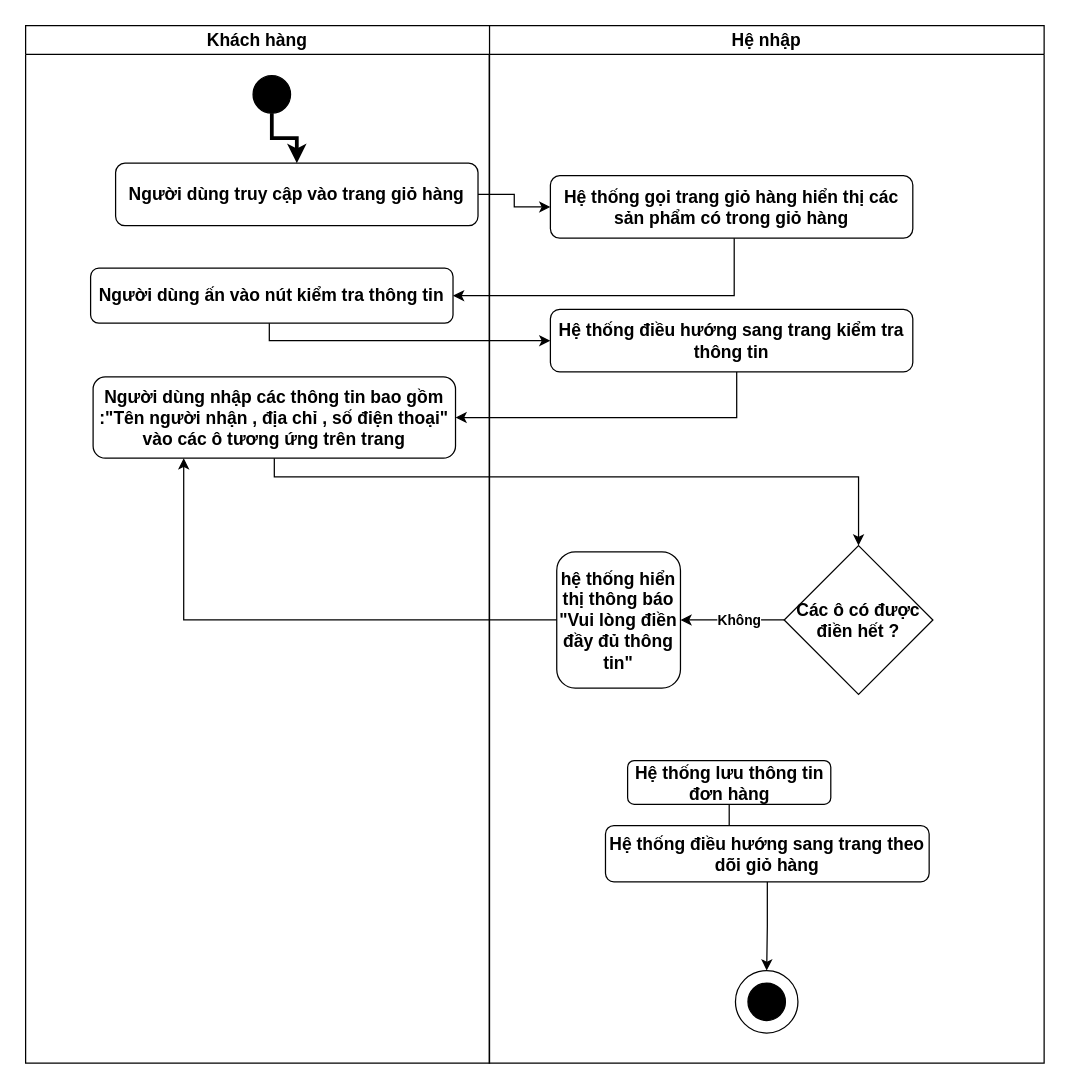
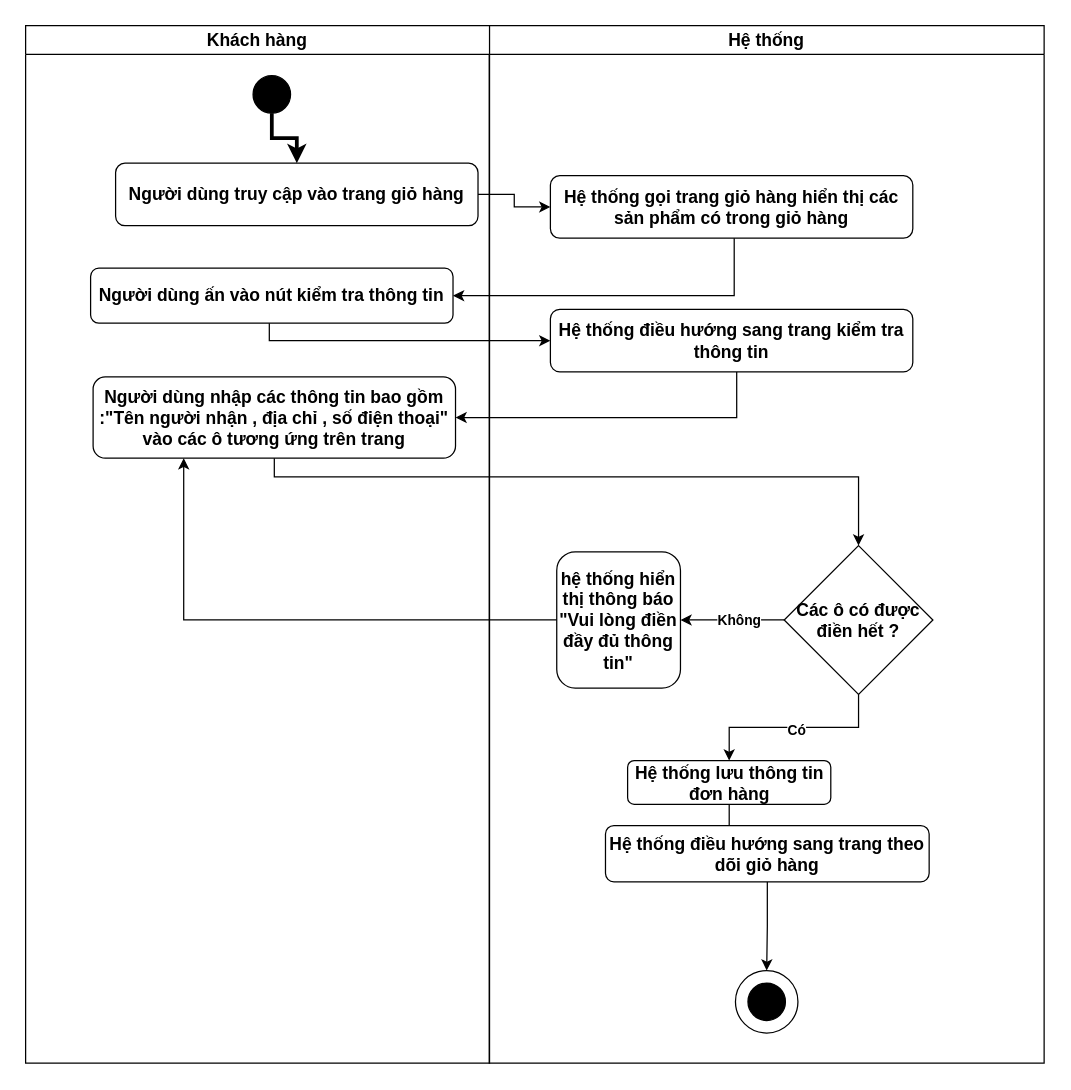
  <mxCell id="0" />
  <mxCell id="1" parent="0" />
- <mxCell id="2" value="Hệ nhập" style="swimlane;whiteSpace=wrap;html=1;fontSize=14;" parent="1" vertex="1"><mxGeometry x="391" y="20" width="444" height="830" as="geometry" /></mxCell>
+ <mxCell id="2" value="Hệ thống" style="swimlane;whiteSpace=wrap;html=1;fontSize=14;" parent="1" vertex="1"><mxGeometry x="391" y="20" width="444" height="830" as="geometry" /></mxCell>
  <mxCell id="3" value="Hệ thống gọi trang giỏ hàng hiển thị các sản phẩm có trong giỏ hàng" style="rounded=1;whiteSpace=wrap;html=1;strokeWidth=1;fontSize=14;fontStyle=1" parent="2" vertex="1"><mxGeometry x="48.92" y="120" width="290" height="50" as="geometry" /></mxCell>
  <mxCell id="4" style="edgeStyle=orthogonalEdgeStyle;rounded=0;orthogonalLoop=1;jettySize=auto;html=1;entryX=1;entryY=0.5;entryDx=0;entryDy=0;" edge="1" parent="2" source="8" target="12"><mxGeometry relative="1" as="geometry" /></mxCell>
  <mxCell id="5" value="&lt;b&gt;Không&lt;/b&gt;" style="edgeLabel;html=1;align=center;verticalAlign=middle;resizable=0;points=[];" vertex="1" connectable="0" parent="4"><mxGeometry x="-0.113" relative="1" as="geometry"><mxPoint as="offset" /></mxGeometry></mxCell>
+ <mxCell id="6" style="edgeStyle=orthogonalEdgeStyle;rounded=0;orthogonalLoop=1;jettySize=auto;html=1;entryX=0.5;entryY=0;entryDx=0;entryDy=0;" edge="1" parent="2" source="8" target="14"><mxGeometry relative="1" as="geometry" /></mxCell>
+ <mxCell id="7" value="&lt;b&gt;Có&lt;/b&gt;" style="edgeLabel;html=1;align=center;verticalAlign=middle;resizable=0;points=[];" vertex="1" connectable="0" parent="6"><mxGeometry x="-0.018" y="2" relative="1" as="geometry"><mxPoint as="offset" /></mxGeometry></mxCell>
  <mxCell id="8" value="Các ô có được&lt;br&gt;điền hết ?" style="rhombus;whiteSpace=wrap;html=1;fontStyle=1;fontSize=14;" parent="2" vertex="1"><mxGeometry x="236" y="416" width="119" height="119" as="geometry" /></mxCell>
  <mxCell id="9" value="Hệ thống điều hướng sang trang kiểm tra thông tin" style="rounded=1;whiteSpace=wrap;html=1;strokeWidth=1;fontSize=14;fontStyle=1" vertex="1" parent="2"><mxGeometry x="48.92" y="227" width="290" height="50" as="geometry" /></mxCell>
  <mxCell id="10" value="" style="ellipse;whiteSpace=wrap;html=1;strokeColor=#000000;fillColor=#000000;strokeWidth=1;fontSize=14;fontStyle=1" parent="2" vertex="1"><mxGeometry x="207" y="766" width="30" height="30" as="geometry" /></mxCell>
  <mxCell id="11" value="" style="ellipse;whiteSpace=wrap;html=1;gradientColor=default;fillColor=none;fontSize=14;" parent="2" vertex="1"><mxGeometry x="197" y="756" width="50" height="50" as="geometry" /></mxCell>
  <mxCell id="12" value="hệ thống hiển thị thông báo&lt;br&gt;&quot;Vui lòng điền đầy đủ thông tin&quot;" style="rounded=1;whiteSpace=wrap;html=1;strokeWidth=1;fontSize=14;fontStyle=1" vertex="1" parent="2"><mxGeometry x="54" y="421" width="99" height="109" as="geometry" /></mxCell>
  <mxCell id="13" style="edgeStyle=orthogonalEdgeStyle;rounded=0;orthogonalLoop=1;jettySize=auto;html=1;" edge="1" parent="2" source="14" target="16"><mxGeometry relative="1" as="geometry" /></mxCell>
  <mxCell id="14" value="Hệ thống lưu thông tin đơn hàng" style="rounded=1;whiteSpace=wrap;html=1;strokeWidth=1;fontSize=14;fontStyle=1" vertex="1" parent="2"><mxGeometry x="110.71" y="588" width="162.58" height="35" as="geometry" /></mxCell>
  <mxCell id="15" style="edgeStyle=orthogonalEdgeStyle;rounded=0;orthogonalLoop=1;jettySize=auto;html=1;" edge="1" parent="2" source="16" target="11"><mxGeometry relative="1" as="geometry" /></mxCell>
  <mxCell id="16" value="Hệ thống điều hướng sang trang theo dõi giỏ hàng" style="rounded=1;whiteSpace=wrap;html=1;strokeWidth=1;fontSize=14;fontStyle=1" vertex="1" parent="2"><mxGeometry x="93" y="640" width="259" height="45" as="geometry" /></mxCell>
  <mxCell id="17" value="Khách hàng" style="swimlane;whiteSpace=wrap;html=1;fontSize=14;" parent="1" vertex="1"><mxGeometry x="20" y="20" width="371.22" height="830" as="geometry" /></mxCell>
  <mxCell id="18" value="" style="ellipse;whiteSpace=wrap;html=1;strokeColor=#000000;fillColor=#000000;strokeWidth=1;fontSize=14;fontStyle=1" parent="17" vertex="1"><mxGeometry x="182" y="40" width="30" height="30" as="geometry" /></mxCell>
  <mxCell id="19" value="Người dùng truy cập vào trang giỏ hàng" style="rounded=1;whiteSpace=wrap;html=1;strokeWidth=1;fontSize=14;fontStyle=1" parent="17" vertex="1"><mxGeometry x="72" y="110" width="290" height="50" as="geometry" /></mxCell>
  <mxCell id="20" style="edgeStyle=orthogonalEdgeStyle;rounded=0;orthogonalLoop=1;jettySize=auto;html=1;strokeWidth=3;fontSize=14;fontStyle=1" parent="17" source="18" target="19" edge="1"><mxGeometry relative="1" as="geometry" /></mxCell>
  <mxCell id="21" value="Người dùng ấn vào nút kiểm tra thông tin" style="rounded=1;whiteSpace=wrap;html=1;strokeWidth=1;fontSize=14;fontStyle=1" parent="17" vertex="1"><mxGeometry x="52" y="194" width="290" height="44" as="geometry" /></mxCell>
  <mxCell id="22" value="Người dùng nhập các thông tin bao gồm &lt;br&gt;:&quot;Tên người nhận , địa chỉ , số điện thoại&quot;&lt;br&gt;vào các ô tương ứng trên trang" style="rounded=1;whiteSpace=wrap;html=1;strokeWidth=1;fontSize=14;fontStyle=1" vertex="1" parent="17"><mxGeometry x="54" y="281" width="290" height="65" as="geometry" /></mxCell>
  <mxCell id="23" style="edgeStyle=orthogonalEdgeStyle;rounded=0;orthogonalLoop=1;jettySize=auto;html=1;entryX=0;entryY=0.5;entryDx=0;entryDy=0;fontSize=14;" parent="1" source="19" target="3" edge="1"><mxGeometry relative="1" as="geometry" /></mxCell>
  <mxCell id="24" style="edgeStyle=orthogonalEdgeStyle;rounded=0;orthogonalLoop=1;jettySize=auto;html=1;entryX=1;entryY=0.5;entryDx=0;entryDy=0;fontSize=14;" parent="1" source="3" target="21" edge="1"><mxGeometry relative="1" as="geometry"><Array as="points"><mxPoint x="587" y="236" /></Array></mxGeometry></mxCell>
  <mxCell id="25" style="edgeStyle=orthogonalEdgeStyle;rounded=0;orthogonalLoop=1;jettySize=auto;html=1;entryX=0;entryY=0.5;entryDx=0;entryDy=0;" edge="1" parent="1" source="21" target="9"><mxGeometry relative="1" as="geometry"><Array as="points"><mxPoint x="215" y="272" /></Array></mxGeometry></mxCell>
  <mxCell id="26" style="edgeStyle=orthogonalEdgeStyle;rounded=0;orthogonalLoop=1;jettySize=auto;html=1;entryX=1;entryY=0.5;entryDx=0;entryDy=0;" edge="1" parent="1" source="9" target="22"><mxGeometry relative="1" as="geometry"><Array as="points"><mxPoint x="589" y="334" /></Array></mxGeometry></mxCell>
  <mxCell id="27" style="edgeStyle=orthogonalEdgeStyle;rounded=0;orthogonalLoop=1;jettySize=auto;html=1;entryX=0.25;entryY=1;entryDx=0;entryDy=0;" edge="1" parent="1" source="12" target="22"><mxGeometry relative="1" as="geometry" /></mxCell>
  <mxCell id="28" style="edgeStyle=orthogonalEdgeStyle;rounded=0;orthogonalLoop=1;jettySize=auto;html=1;entryX=0.5;entryY=0;entryDx=0;entryDy=0;" edge="1" parent="1" source="22" target="8"><mxGeometry relative="1" as="geometry"><Array as="points"><mxPoint x="219" y="381" /><mxPoint x="687" y="381" /><mxPoint x="687" y="436" /></Array></mxGeometry></mxCell>
